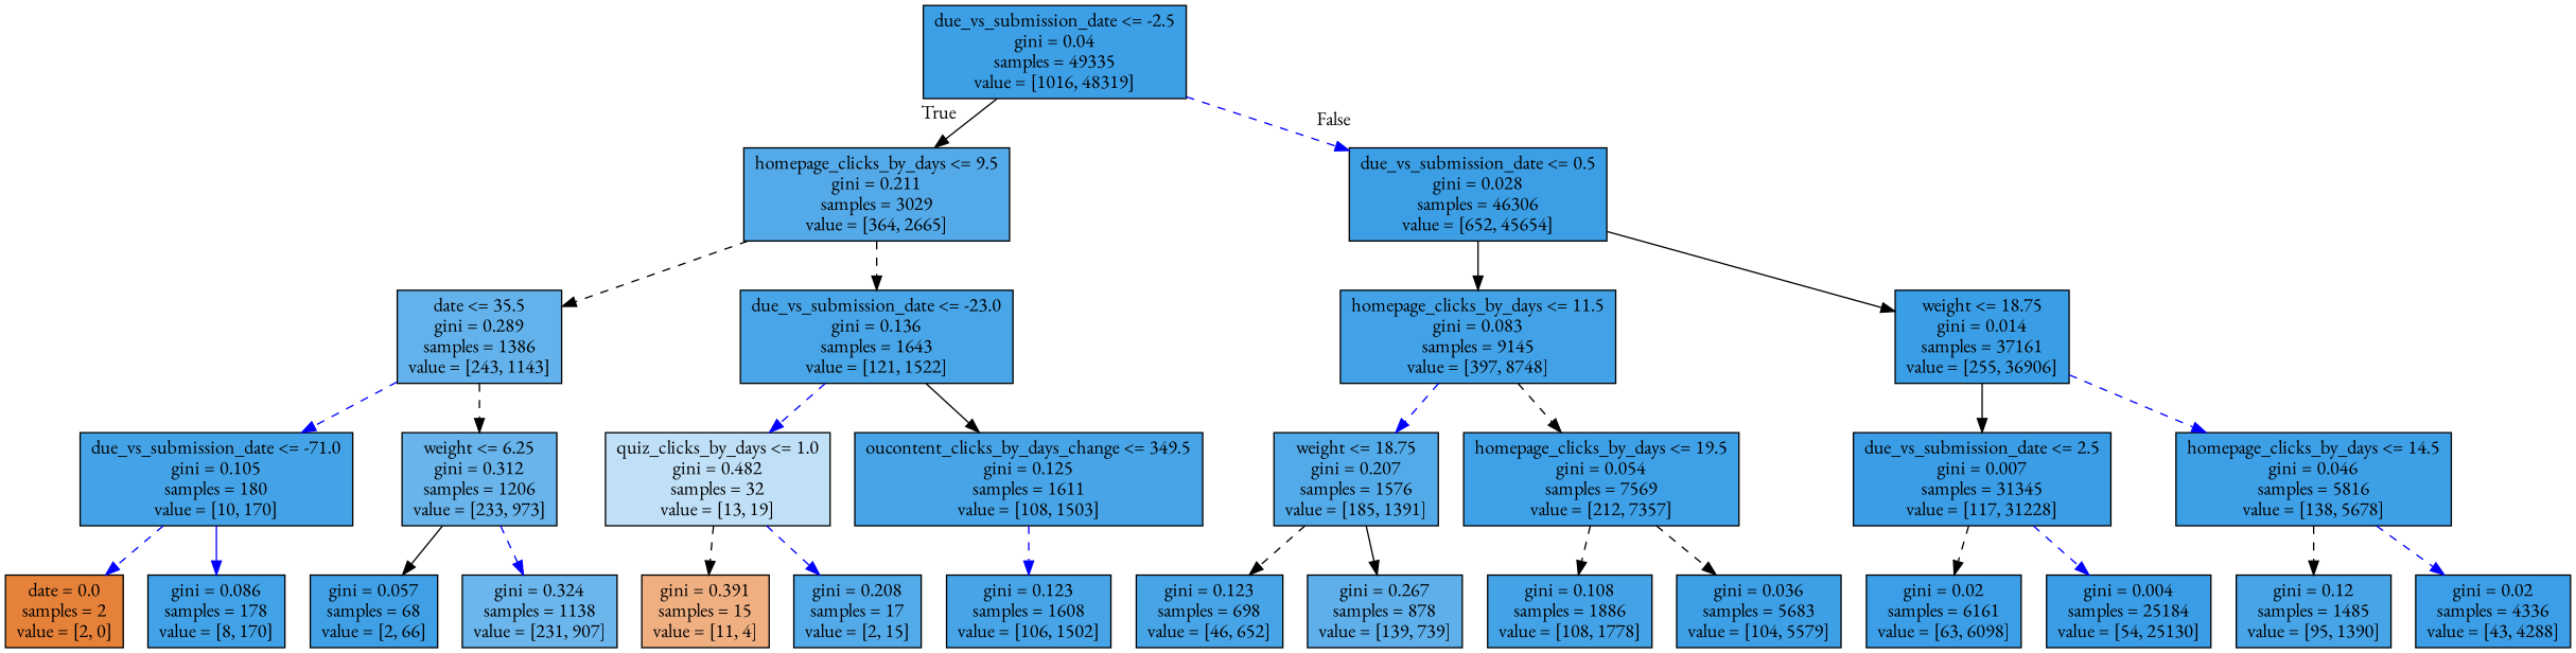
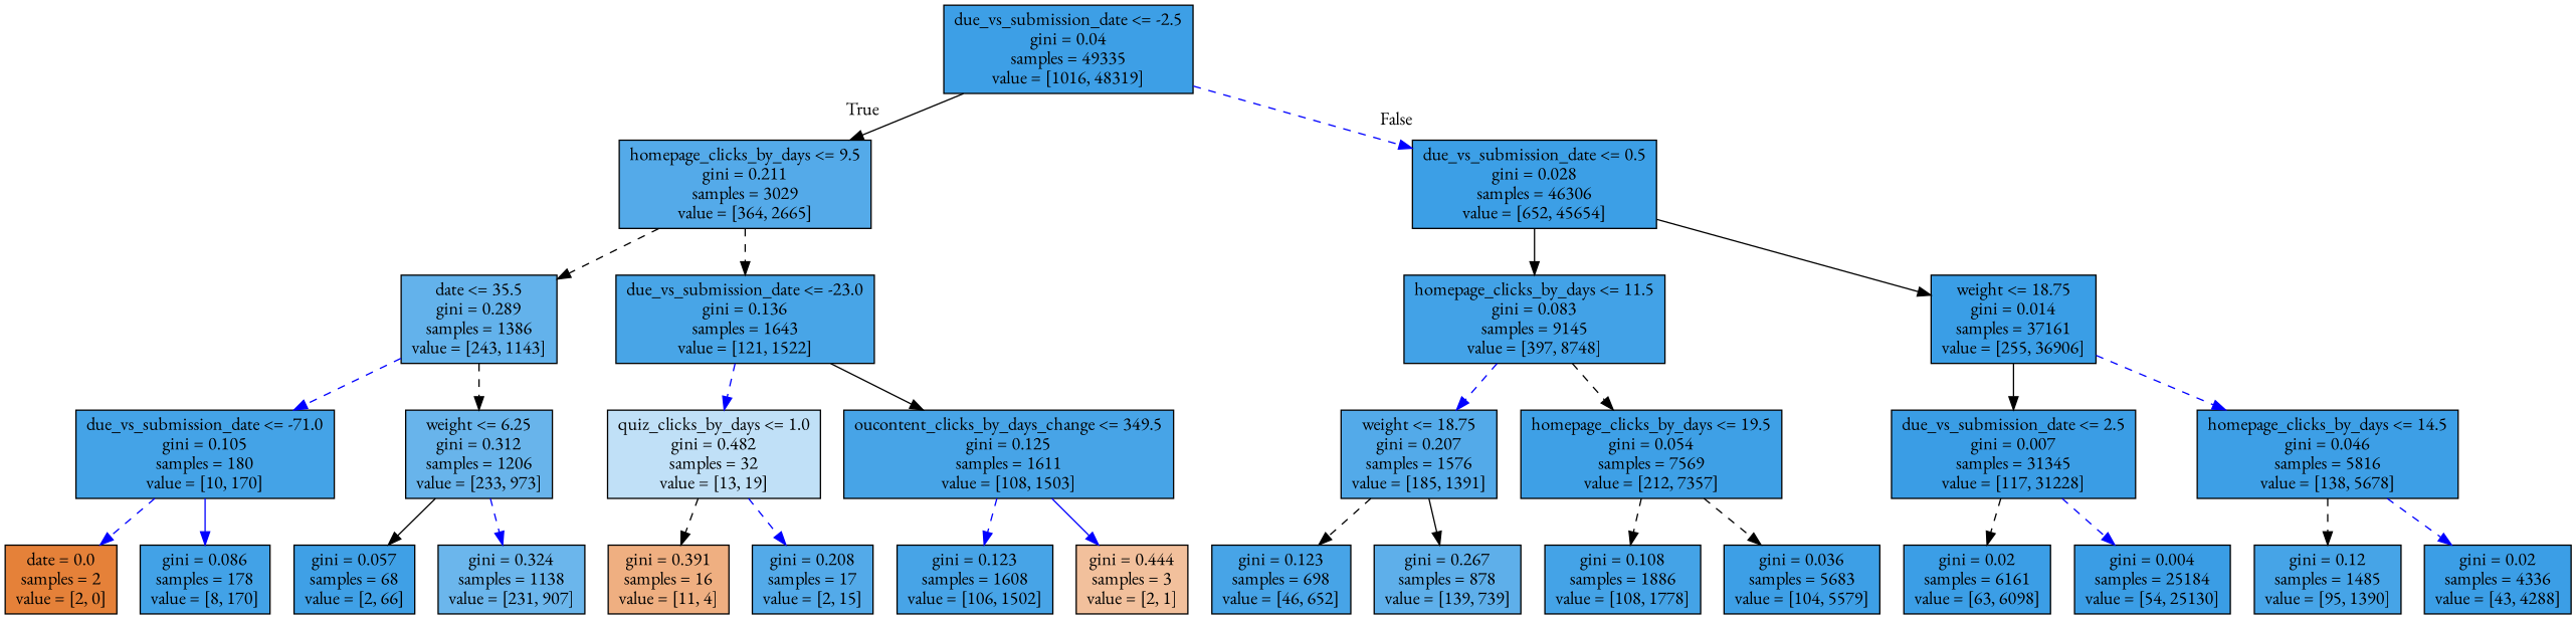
  digraph {
    fontname="EB Garamond"
    node [color=black fillcolor="#399de5ed" fontname="EB Garamond" shape=box style=filled]
    edge [color=black fontname="EB Garamond" style=dashed]
    n1 [fillcolor="#399de5fa" label="due_vs_submission_date <= -2.5\ngini = 0.04\nsamples = 49335\nvalue = [1016, 48319]"]
    n2 [fillcolor="#399de5dc" label="homepage_clicks_by_days <= 9.5\ngini = 0.211\nsamples = 3029\nvalue = [364, 2665]"]
    n3 [fillcolor="#399de5fb" label="due_vs_submission_date <= 0.5\ngini = 0.028\nsamples = 46306\nvalue = [652, 45654]"]
    n4 [fillcolor="#399de5c9" label="date <= 35.5\ngini = 0.289\nsamples = 1386\nvalue = [243, 1143]"]
    n5 [fillcolor="#399de5eb" label="due_vs_submission_date <= -23.0\ngini = 0.136\nsamples = 1643\nvalue = [121, 1522]"]
    n6 [fillcolor="#399de5f3" label="homepage_clicks_by_days <= 11.5\ngini = 0.083\nsamples = 9145\nvalue = [397, 8748]"]
    n7 [fillcolor="#399de5fd" label="weight <= 18.75\ngini = 0.014\nsamples = 37161\nvalue = [255, 36906]"]
    n8 [fillcolor="#399de5f0" label="due_vs_submission_date <= -71.0\ngini = 0.105\nsamples = 180\nvalue = [10, 170]"]
    n9 [fillcolor="#399de5c2" label="weight <= 6.25\ngini = 0.312\nsamples = 1206\nvalue = [233, 973]"]
    n10 [fillcolor="#399de551" label="quiz_clicks_by_days <= 1.0\ngini = 0.482\nsamples = 32\nvalue = [13, 19]"]
    n11 [label="oucontent_clicks_by_days_change <= 349.5\ngini = 0.125\nsamples = 1611\nvalue = [108, 1503]"]
    n12 [fillcolor="#e58139ff" label="date = 0.0\nsamples = 2\nvalue = [2, 0]"]
    n13 [fillcolor="#399de5f3" label="gini = 0.086\nsamples = 178\nvalue = [8, 170]"]
    n14 [fillcolor="#399de5f7" label="gini = 0.057\nsamples = 68\nvalue = [2, 66]"]
    n15 [fillcolor="#399de5be" label="gini = 0.324\nsamples = 1138\nvalue = [231, 907]"]
-   n16 [fillcolor="#e58139a2" label="gini = 0.391\nsamples = 15\nvalue = [11, 4]"]
+   n16 [fillcolor="#e58139a2" label="gini = 0.391\nsamples = 16\nvalue = [11, 4]"]
    n17 [fillcolor="#399de5dd" label="gini = 0.208\nsamples = 17\nvalue = [2, 15]"]
    n18 [label="gini = 0.123\nsamples = 1608\nvalue = [106, 1502]"]
+   n19 [fillcolor="#e581397f" label="gini = 0.444\nsamples = 3\nvalue = [2, 1]"]
    n20 [fillcolor="#399de5dd" label="weight <= 18.75\ngini = 0.207\nsamples = 1576\nvalue = [185, 1391]"]
    n21 [fillcolor="#399de5f8" label="homepage_clicks_by_days <= 19.5\ngini = 0.054\nsamples = 7569\nvalue = [212, 7357]"]
    n22 [fillcolor="#399de5fe" label="due_vs_submission_date <= 2.5\ngini = 0.007\nsamples = 31345\nvalue = [117, 31228]"]
    n23 [fillcolor="#399de5f9" label="homepage_clicks_by_days <= 14.5\ngini = 0.046\nsamples = 5816\nvalue = [138, 5678]"]
    n24 [label="gini = 0.123\nsamples = 698\nvalue = [46, 652]"]
    n25 [fillcolor="#399de5cf" label="gini = 0.267\nsamples = 878\nvalue = [139, 739]"]
    n26 [fillcolor="#399de5f0" label="gini = 0.108\nsamples = 1886\nvalue = [108, 1778]"]
    n27 [fillcolor="#399de5fa" label="gini = 0.036\nsamples = 5683\nvalue = [104, 5579]"]
    n28 [fillcolor="#399de5fc" label="gini = 0.02\nsamples = 6161\nvalue = [63, 6098]"]
    n29 [fillcolor="#399de5fe" label="gini = 0.004\nsamples = 25184\nvalue = [54, 25130]"]
    n30 [fillcolor="#399de5ee" label="gini = 0.12\nsamples = 1485\nvalue = [95, 1390]"]
    n31 [fillcolor="#399de5fc" label="gini = 0.02\nsamples = 4336\nvalue = [43, 4288]"]
    n1 -> n2 [headlabel=True labelangle=45 labeldistance=2.5 style=solid]
    n1 -> n3 [color=blue headlabel=False labelangle=-45 labeldistance=2.5]
    n2 -> n4
    n2 -> n5
    n3 -> n6 [style=solid]
    n3 -> n7 [style=solid]
    n4 -> n8 [color=blue]
    n4 -> n9
    n5 -> n10 [color=blue]
    n5 -> n11 [style=solid]
    n6 -> n20 [color=blue]
    n6 -> n21
    n7 -> n22 [style=solid]
    n7 -> n23 [color=blue]
    n8 -> n12 [color=blue]
    n8 -> n13 [color=blue style=solid]
    n9 -> n14 [style=solid]
    n9 -> n15 [color=blue]
    n10 -> n16
    n10 -> n17 [color=blue]
    n11 -> n18 [color=blue]
+   n11 -> n19 [color=blue style=solid]
    n20 -> n24
    n20 -> n25 [style=solid]
    n21 -> n26
    n21 -> n27
    n22 -> n28
    n22 -> n29 [color=blue]
    n23 -> n30
    n23 -> n31 [color=blue]
  }
